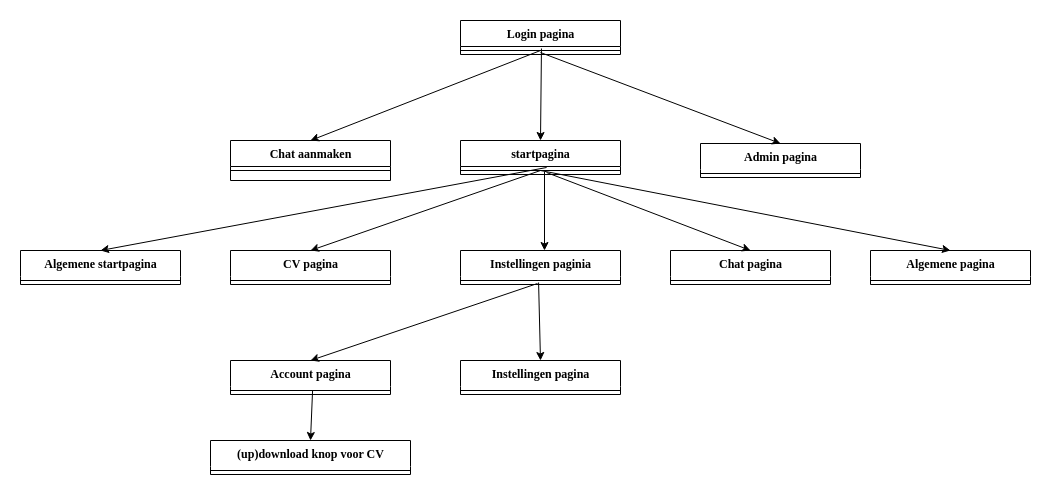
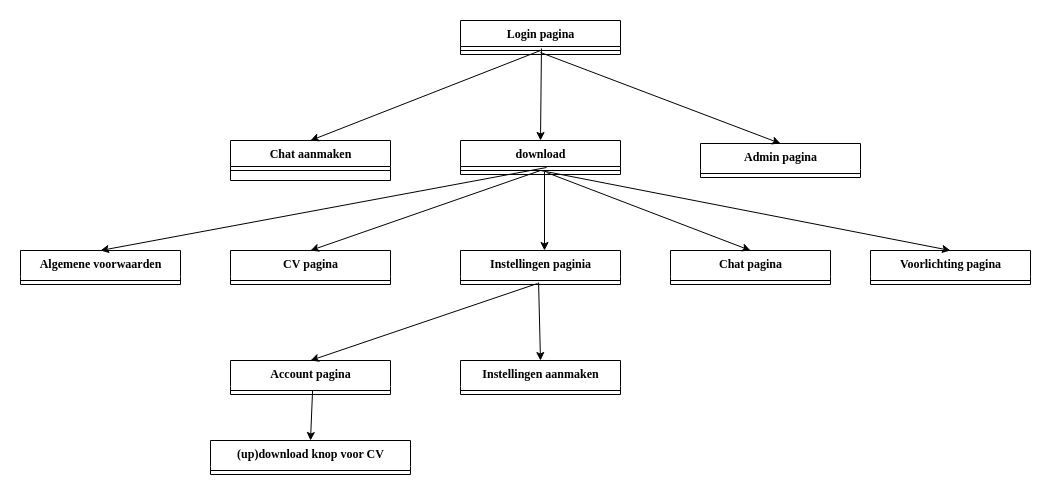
  <mxCell id="0" />
  <mxCell id="1" parent="0" />
- <mxCell id="2" value="startpagina" style="swimlane;html=1;fontStyle=1;align=center;verticalAlign=top;childLayout=stackLayout;horizontal=1;startSize=26;horizontalStack=0;resizeParent=1;resizeLast=0;collapsible=1;marginBottom=0;swimlaneFillColor=#ffffff;rounded=0;shadow=0;comic=0;labelBackgroundColor=none;strokeWidth=1;fillColor=none;fontFamily=Verdana;fontSize=12" parent="1" vertex="1"><mxGeometry x="460" y="140" width="160" height="34" as="geometry" /></mxCell>
+ <mxCell id="2" value="download" style="swimlane;html=1;fontStyle=1;align=center;verticalAlign=top;childLayout=stackLayout;horizontal=1;startSize=26;horizontalStack=0;resizeParent=1;resizeLast=0;collapsible=1;marginBottom=0;swimlaneFillColor=#ffffff;rounded=0;shadow=0;comic=0;labelBackgroundColor=none;strokeWidth=1;fillColor=none;fontFamily=Verdana;fontSize=12" parent="1" vertex="1"><mxGeometry x="460" y="140" width="160" height="34" as="geometry" /></mxCell>
  <mxCell id="3" value="" style="line;html=1;strokeWidth=1;fillColor=none;align=left;verticalAlign=middle;spacingTop=-1;spacingLeft=3;spacingRight=3;rotatable=0;labelPosition=right;points=[];portConstraint=eastwest;" parent="2" vertex="1"><mxGeometry y="26" width="160" height="8" as="geometry" /></mxCell>
  <mxCell id="4" value="Login pagina" style="swimlane;html=1;fontStyle=1;align=center;verticalAlign=top;childLayout=stackLayout;horizontal=1;startSize=26;horizontalStack=0;resizeParent=1;resizeLast=0;collapsible=1;marginBottom=0;swimlaneFillColor=#ffffff;rounded=0;shadow=0;comic=0;labelBackgroundColor=none;strokeWidth=1;fillColor=none;fontFamily=Verdana;fontSize=12" parent="1" vertex="1"><mxGeometry x="460" y="20" width="160" height="34" as="geometry" /></mxCell>
  <mxCell id="5" value="" style="line;html=1;strokeWidth=1;fillColor=none;align=left;verticalAlign=middle;spacingTop=-1;spacingLeft=3;spacingRight=3;rotatable=0;labelPosition=right;points=[];portConstraint=eastwest;" parent="4" vertex="1"><mxGeometry y="26" width="160" height="8" as="geometry" /></mxCell>
  <mxCell id="6" value="Chat aanmaken" style="swimlane;html=1;fontStyle=1;align=center;verticalAlign=top;childLayout=stackLayout;horizontal=1;startSize=26;horizontalStack=0;resizeParent=1;resizeLast=0;collapsible=1;marginBottom=0;swimlaneFillColor=#ffffff;rounded=0;shadow=0;comic=0;labelBackgroundColor=none;strokeWidth=1;fillColor=none;fontFamily=Verdana;fontSize=12" parent="1" vertex="1"><mxGeometry x="230" y="140" width="160" height="40" as="geometry" /></mxCell>
  <mxCell id="7" value="" style="line;html=1;strokeWidth=1;fillColor=none;align=left;verticalAlign=middle;spacingTop=-1;spacingLeft=3;spacingRight=3;rotatable=0;labelPosition=right;points=[];portConstraint=eastwest;" parent="6" vertex="1"><mxGeometry y="26" width="160" height="8" as="geometry" /></mxCell>
  <mxCell id="8" value="&lt;br&gt;" style="text;html=1;strokeColor=none;fillColor=none;align=left;verticalAlign=top;spacingLeft=4;spacingRight=4;whiteSpace=wrap;overflow=hidden;rotatable=0;points=[[0,0.5],[1,0.5]];portConstraint=eastwest;" parent="6" vertex="1"><mxGeometry y="34" width="160" height="6" as="geometry" /></mxCell>
  <mxCell id="9" value="Instellingen paginia" style="swimlane;html=1;fontStyle=1;align=center;verticalAlign=top;childLayout=stackLayout;horizontal=1;startSize=26;horizontalStack=0;resizeParent=1;resizeLast=0;collapsible=1;marginBottom=0;swimlaneFillColor=default;rounded=0;shadow=0;comic=0;labelBackgroundColor=none;strokeWidth=1;fillColor=none;fontFamily=Verdana;fontSize=12;swimlaneLine=0;strokeColor=default;" parent="1" vertex="1"><mxGeometry x="460" y="250" width="160" height="34" as="geometry" /></mxCell>
  <mxCell id="10" value="" style="line;html=1;strokeWidth=1;fillColor=none;align=left;verticalAlign=middle;spacingTop=-1;spacingLeft=3;spacingRight=3;rotatable=0;labelPosition=right;points=[];portConstraint=eastwest;" parent="9" vertex="1"><mxGeometry y="26" width="160" height="8" as="geometry" /></mxCell>
  <mxCell id="11" value="" style="endArrow=classic;html=1;rounded=0;exitX=0.5;exitY=0.5;exitDx=0;exitDy=0;entryX=0.5;entryY=0;entryDx=0;entryDy=0;exitPerimeter=0;" edge="1" parent="1" source="5" target="6"><mxGeometry width="50" height="50" relative="1" as="geometry"><mxPoint x="510" y="390" as="sourcePoint" /><mxPoint x="340" y="140" as="targetPoint" /></mxGeometry></mxCell>
  <mxCell id="12" value="" style="endArrow=classic;html=1;rounded=0;exitX=0.506;exitY=0.25;exitDx=0;exitDy=0;exitPerimeter=0;entryX=0.5;entryY=0;entryDx=0;entryDy=0;" edge="1" parent="1" source="5" target="2"><mxGeometry width="50" height="50" relative="1" as="geometry"><mxPoint x="510" y="390" as="sourcePoint" /><mxPoint x="560" y="340" as="targetPoint" /></mxGeometry></mxCell>
  <mxCell id="13" value="" style="endArrow=classic;html=1;rounded=0;exitX=0.525;exitY=0.625;exitDx=0;exitDy=0;exitPerimeter=0;" edge="1" parent="1" source="3"><mxGeometry width="50" height="50" relative="1" as="geometry"><mxPoint x="510" y="390" as="sourcePoint" /><mxPoint x="544" y="250" as="targetPoint" /></mxGeometry></mxCell>
- <mxCell id="14" value="Instellingen pagina" style="swimlane;html=1;fontStyle=1;align=center;verticalAlign=top;childLayout=stackLayout;horizontal=1;startSize=26;horizontalStack=0;resizeParent=1;resizeLast=0;collapsible=1;marginBottom=0;swimlaneFillColor=default;rounded=0;shadow=0;comic=0;labelBackgroundColor=none;strokeWidth=1;fillColor=none;fontFamily=Verdana;fontSize=12;swimlaneLine=0;strokeColor=default;" vertex="1" parent="1"><mxGeometry x="460" y="360" width="160" height="34" as="geometry" /></mxCell>
+ <mxCell id="14" value="Instellingen aanmaken" style="swimlane;html=1;fontStyle=1;align=center;verticalAlign=top;childLayout=stackLayout;horizontal=1;startSize=26;horizontalStack=0;resizeParent=1;resizeLast=0;collapsible=1;marginBottom=0;swimlaneFillColor=default;rounded=0;shadow=0;comic=0;labelBackgroundColor=none;strokeWidth=1;fillColor=none;fontFamily=Verdana;fontSize=12;swimlaneLine=0;strokeColor=default;" vertex="1" parent="1"><mxGeometry x="460" y="360" width="160" height="34" as="geometry" /></mxCell>
  <mxCell id="15" value="" style="line;html=1;strokeWidth=1;fillColor=none;align=left;verticalAlign=middle;spacingTop=-1;spacingLeft=3;spacingRight=3;rotatable=0;labelPosition=right;points=[];portConstraint=eastwest;" vertex="1" parent="14"><mxGeometry y="26" width="160" height="8" as="geometry" /></mxCell>
  <mxCell id="16" value="" style="endArrow=classic;html=1;rounded=0;entryX=0.5;entryY=0;entryDx=0;entryDy=0;exitX=0.488;exitY=0.75;exitDx=0;exitDy=0;exitPerimeter=0;" edge="1" parent="1" source="10" target="14"><mxGeometry width="50" height="50" relative="1" as="geometry"><mxPoint x="510" y="390" as="sourcePoint" /><mxPoint x="560" y="340" as="targetPoint" /></mxGeometry></mxCell>
  <mxCell id="17" value="(up)download knop voor CV" style="swimlane;html=1;fontStyle=1;align=center;verticalAlign=top;childLayout=stackLayout;horizontal=1;startSize=26;horizontalStack=0;resizeParent=1;resizeLast=0;collapsible=1;marginBottom=0;swimlaneFillColor=default;rounded=0;shadow=0;comic=0;labelBackgroundColor=none;strokeWidth=1;fillColor=none;fontFamily=Verdana;fontSize=12;swimlaneLine=0;strokeColor=default;" vertex="1" parent="1"><mxGeometry x="210" y="440" width="200" height="34" as="geometry" /></mxCell>
  <mxCell id="18" value="" style="line;html=1;strokeWidth=1;fillColor=none;align=left;verticalAlign=middle;spacingTop=-1;spacingLeft=3;spacingRight=3;rotatable=0;labelPosition=right;points=[];portConstraint=eastwest;" vertex="1" parent="17"><mxGeometry y="26" width="200" height="8" as="geometry" /></mxCell>
  <mxCell id="19" value="Account pagina" style="swimlane;html=1;fontStyle=1;align=center;verticalAlign=top;childLayout=stackLayout;horizontal=1;startSize=26;horizontalStack=0;resizeParent=1;resizeLast=0;collapsible=1;marginBottom=0;swimlaneFillColor=default;rounded=0;shadow=0;comic=0;labelBackgroundColor=none;strokeWidth=1;fillColor=none;fontFamily=Verdana;fontSize=12;swimlaneLine=0;strokeColor=default;" vertex="1" parent="1"><mxGeometry x="230" y="360" width="160" height="34" as="geometry" /></mxCell>
  <mxCell id="20" value="" style="line;html=1;strokeWidth=1;fillColor=none;align=left;verticalAlign=middle;spacingTop=-1;spacingLeft=3;spacingRight=3;rotatable=0;labelPosition=right;points=[];portConstraint=eastwest;" vertex="1" parent="19"><mxGeometry y="26" width="160" height="8" as="geometry" /></mxCell>
  <mxCell id="21" value="" style="endArrow=classic;html=1;rounded=0;entryX=0.5;entryY=0;entryDx=0;entryDy=0;exitX=0.481;exitY=0.875;exitDx=0;exitDy=0;exitPerimeter=0;" edge="1" parent="1" source="10" target="19"><mxGeometry width="50" height="50" relative="1" as="geometry"><mxPoint x="510" y="290" as="sourcePoint" /><mxPoint x="560" y="240" as="targetPoint" /></mxGeometry></mxCell>
  <mxCell id="22" value="" style="endArrow=classic;html=1;rounded=0;entryX=0.5;entryY=0;entryDx=0;entryDy=0;exitX=0.513;exitY=0.5;exitDx=0;exitDy=0;exitPerimeter=0;" edge="1" parent="1" source="20" target="17"><mxGeometry width="50" height="50" relative="1" as="geometry"><mxPoint x="510" y="290" as="sourcePoint" /><mxPoint x="560" y="240" as="targetPoint" /></mxGeometry></mxCell>
  <mxCell id="23" value="Chat pagina" style="swimlane;html=1;fontStyle=1;align=center;verticalAlign=top;childLayout=stackLayout;horizontal=1;startSize=26;horizontalStack=0;resizeParent=1;resizeLast=0;collapsible=1;marginBottom=0;swimlaneFillColor=default;rounded=0;shadow=0;comic=0;labelBackgroundColor=none;strokeWidth=1;fillColor=none;fontFamily=Verdana;fontSize=12;swimlaneLine=0;strokeColor=default;" vertex="1" parent="1"><mxGeometry x="670" y="250" width="160" height="34" as="geometry" /></mxCell>
  <mxCell id="24" value="" style="line;html=1;strokeWidth=1;fillColor=none;align=left;verticalAlign=middle;spacingTop=-1;spacingLeft=3;spacingRight=3;rotatable=0;labelPosition=right;points=[];portConstraint=eastwest;" vertex="1" parent="23"><mxGeometry y="26" width="160" height="8" as="geometry" /></mxCell>
  <mxCell id="25" value="" style="endArrow=classic;html=1;rounded=0;entryX=0.5;entryY=0;entryDx=0;entryDy=0;exitX=0.538;exitY=0.75;exitDx=0;exitDy=0;exitPerimeter=0;" edge="1" parent="1" source="3" target="23"><mxGeometry width="50" height="50" relative="1" as="geometry"><mxPoint x="470" y="290" as="sourcePoint" /><mxPoint x="520" y="240" as="targetPoint" /></mxGeometry></mxCell>
  <mxCell id="26" value="CV pagina" style="swimlane;html=1;fontStyle=1;align=center;verticalAlign=top;childLayout=stackLayout;horizontal=1;startSize=26;horizontalStack=0;resizeParent=1;resizeLast=0;collapsible=1;marginBottom=0;swimlaneFillColor=default;rounded=0;shadow=0;comic=0;labelBackgroundColor=none;strokeWidth=1;fillColor=none;fontFamily=Verdana;fontSize=12;swimlaneLine=0;strokeColor=default;" vertex="1" parent="1"><mxGeometry x="230" y="250" width="160" height="34" as="geometry" /></mxCell>
  <mxCell id="27" value="" style="line;html=1;strokeWidth=1;fillColor=none;align=left;verticalAlign=middle;spacingTop=-1;spacingLeft=3;spacingRight=3;rotatable=0;labelPosition=right;points=[];portConstraint=eastwest;" vertex="1" parent="26"><mxGeometry y="26" width="160" height="8" as="geometry" /></mxCell>
  <mxCell id="28" value="" style="endArrow=classic;html=1;rounded=0;entryX=0.5;entryY=0;entryDx=0;entryDy=0;" edge="1" parent="1" target="26"><mxGeometry width="50" height="50" relative="1" as="geometry"><mxPoint x="540" y="170" as="sourcePoint" /><mxPoint x="520" y="240" as="targetPoint" /></mxGeometry></mxCell>
- <mxCell id="29" value="Algemene pagina" style="swimlane;html=1;fontStyle=1;align=center;verticalAlign=top;childLayout=stackLayout;horizontal=1;startSize=26;horizontalStack=0;resizeParent=1;resizeLast=0;collapsible=1;marginBottom=0;swimlaneFillColor=default;rounded=0;shadow=0;comic=0;labelBackgroundColor=none;strokeWidth=1;fillColor=none;fontFamily=Verdana;fontSize=12;swimlaneLine=0;strokeColor=default;" vertex="1" parent="1"><mxGeometry x="870" y="250" width="160" height="34" as="geometry" /></mxCell>
+ <mxCell id="29" value="Voorlichting pagina" style="swimlane;html=1;fontStyle=1;align=center;verticalAlign=top;childLayout=stackLayout;horizontal=1;startSize=26;horizontalStack=0;resizeParent=1;resizeLast=0;collapsible=1;marginBottom=0;swimlaneFillColor=default;rounded=0;shadow=0;comic=0;labelBackgroundColor=none;strokeWidth=1;fillColor=none;fontFamily=Verdana;fontSize=12;swimlaneLine=0;strokeColor=default;" vertex="1" parent="1"><mxGeometry x="870" y="250" width="160" height="34" as="geometry" /></mxCell>
  <mxCell id="30" value="" style="line;html=1;strokeWidth=1;fillColor=none;align=left;verticalAlign=middle;spacingTop=-1;spacingLeft=3;spacingRight=3;rotatable=0;labelPosition=right;points=[];portConstraint=eastwest;" vertex="1" parent="29"><mxGeometry y="26" width="160" height="8" as="geometry" /></mxCell>
- <mxCell id="31" value="Algemene startpagina" style="swimlane;html=1;fontStyle=1;align=center;verticalAlign=top;childLayout=stackLayout;horizontal=1;startSize=26;horizontalStack=0;resizeParent=1;resizeLast=0;collapsible=1;marginBottom=0;swimlaneFillColor=default;rounded=0;shadow=0;comic=0;labelBackgroundColor=none;strokeWidth=1;fillColor=none;fontFamily=Verdana;fontSize=12;swimlaneLine=0;strokeColor=default;" vertex="1" parent="1"><mxGeometry x="20" y="250" width="160" height="34" as="geometry" /></mxCell>
+ <mxCell id="31" value="Algemene voorwaarden" style="swimlane;html=1;fontStyle=1;align=center;verticalAlign=top;childLayout=stackLayout;horizontal=1;startSize=26;horizontalStack=0;resizeParent=1;resizeLast=0;collapsible=1;marginBottom=0;swimlaneFillColor=default;rounded=0;shadow=0;comic=0;labelBackgroundColor=none;strokeWidth=1;fillColor=none;fontFamily=Verdana;fontSize=12;swimlaneLine=0;strokeColor=default;" vertex="1" parent="1"><mxGeometry x="20" y="250" width="160" height="34" as="geometry" /></mxCell>
  <mxCell id="32" value="" style="line;html=1;strokeWidth=1;fillColor=none;align=left;verticalAlign=middle;spacingTop=-1;spacingLeft=3;spacingRight=3;rotatable=0;labelPosition=right;points=[];portConstraint=eastwest;" vertex="1" parent="31"><mxGeometry y="26" width="160" height="8" as="geometry" /></mxCell>
  <mxCell id="33" value="" style="endArrow=classic;html=1;rounded=0;exitX=0.538;exitY=0.125;exitDx=0;exitDy=0;exitPerimeter=0;entryX=0.5;entryY=0;entryDx=0;entryDy=0;" edge="1" parent="1" source="3" target="31"><mxGeometry width="50" height="50" relative="1" as="geometry"><mxPoint x="470" y="290" as="sourcePoint" /><mxPoint x="520" y="240" as="targetPoint" /></mxGeometry></mxCell>
  <mxCell id="34" value="" style="endArrow=classic;html=1;rounded=0;entryX=0.5;entryY=0;entryDx=0;entryDy=0;" edge="1" parent="1" target="29"><mxGeometry width="50" height="50" relative="1" as="geometry"><mxPoint x="540" y="170" as="sourcePoint" /><mxPoint x="520" y="240" as="targetPoint" /></mxGeometry></mxCell>
  <mxCell id="35" value="Admin pagina" style="swimlane;html=1;fontStyle=1;align=center;verticalAlign=top;childLayout=stackLayout;horizontal=1;startSize=26;horizontalStack=0;resizeParent=1;resizeLast=0;collapsible=1;marginBottom=0;swimlaneFillColor=default;rounded=0;shadow=0;comic=0;labelBackgroundColor=none;strokeWidth=1;fillColor=none;fontFamily=Verdana;fontSize=12;swimlaneLine=0;strokeColor=default;" vertex="1" parent="1"><mxGeometry x="700" y="143" width="160" height="34" as="geometry" /></mxCell>
  <mxCell id="36" value="" style="line;html=1;strokeWidth=1;fillColor=none;align=left;verticalAlign=middle;spacingTop=-1;spacingLeft=3;spacingRight=3;rotatable=0;labelPosition=right;points=[];portConstraint=eastwest;" vertex="1" parent="35"><mxGeometry y="26" width="160" height="8" as="geometry" /></mxCell>
  <mxCell id="37" value="" style="endArrow=classic;html=1;rounded=0;exitX=0.5;exitY=0.75;exitDx=0;exitDy=0;exitPerimeter=0;entryX=0.5;entryY=0;entryDx=0;entryDy=0;" edge="1" parent="1" source="5" target="35"><mxGeometry width="50" height="50" relative="1" as="geometry"><mxPoint x="470" y="290" as="sourcePoint" /><mxPoint x="520" y="240" as="targetPoint" /></mxGeometry></mxCell>
